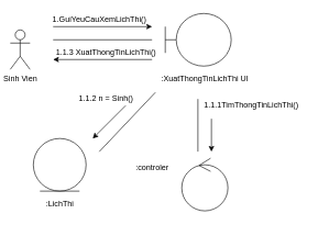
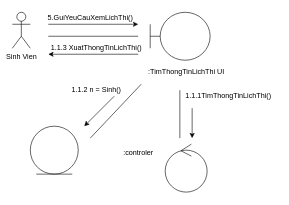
  <mxCell id="0" />
  <mxCell id="1" parent="0" />
- <mxCell id="2" value="Sinh Vien&lt;br&gt;" style="shape=umlActor;verticalLabelPosition=bottom;verticalAlign=top;html=1;outlineConnect=0;" vertex="1" parent="1"><mxGeometry x="15" y="45" width="30" height="60" as="geometry" /></mxCell>
+ <mxCell id="2" value="Sinh Vien&lt;br&gt;" style="shape=umlActor;verticalLabelPosition=bottom;verticalAlign=top;html=1;outlineConnect=0;" vertex="1" parent="1"><mxGeometry x="20" y="20" width="30" height="60" as="geometry" /></mxCell>
  <mxCell id="3" value="" style="endArrow=none;html=1;rounded=0;" edge="1" parent="1"><mxGeometry width="50" height="50" relative="1" as="geometry"><mxPoint x="80" y="60" as="sourcePoint" /><mxPoint x="230" y="60" as="targetPoint" /></mxGeometry></mxCell>
  <mxCell id="4" value="" style="endArrow=classic;html=1;rounded=0;" edge="1" parent="1"><mxGeometry width="50" height="50" relative="1" as="geometry"><mxPoint x="80" y="40" as="sourcePoint" /><mxPoint x="230" y="40" as="targetPoint" /></mxGeometry></mxCell>
- <mxCell id="5" value="1.GuiYeuCauXemLichThi()" style="text;html=1;align=center;verticalAlign=middle;resizable=0;points=[];autosize=1;strokeColor=none;fillColor=none;" vertex="1" parent="1"><mxGeometry x="70" y="20" width="160" height="20" as="geometry" /></mxCell>
+ <mxCell id="5" value="5.GuiYeuCauXemLichThi()" style="text;html=1;align=center;verticalAlign=middle;resizable=0;points=[];autosize=1;strokeColor=none;fillColor=none;" vertex="1" parent="1"><mxGeometry x="70" y="20" width="160" height="20" as="geometry" /></mxCell>
  <mxCell id="6" value="" style="shape=umlBoundary;whiteSpace=wrap;html=1;" vertex="1" parent="1"><mxGeometry x="250" y="20" width="100" height="80" as="geometry" /></mxCell>
  <mxCell id="7" value="" style="endArrow=classic;html=1;rounded=0;" edge="1" parent="1"><mxGeometry width="50" height="50" relative="1" as="geometry"><mxPoint x="230" y="90" as="sourcePoint" /><mxPoint x="80" y="90" as="targetPoint" /></mxGeometry></mxCell>
  <mxCell id="8" value="1.1.3 XuatThongTinLichThi()" style="text;html=1;align=center;verticalAlign=middle;resizable=0;points=[];autosize=1;strokeColor=none;fillColor=none;" vertex="1" parent="1"><mxGeometry x="75" y="70" width="170" height="20" as="geometry" /></mxCell>
- <mxCell id="9" value=":XuatThongTinLichThi UI" style="text;html=1;align=center;verticalAlign=middle;resizable=0;points=[];autosize=1;strokeColor=none;fillColor=none;" vertex="1" parent="1"><mxGeometry x="235" y="110" width="150" height="20" as="geometry" /></mxCell>
+ <mxCell id="9" value=":TimThongTinLichThi UI" style="text;html=1;align=center;verticalAlign=middle;resizable=0;points=[];autosize=1;strokeColor=none;fillColor=none;" vertex="1" parent="1"><mxGeometry x="235" y="110" width="150" height="20" as="geometry" /></mxCell>
  <mxCell id="10" value="" style="endArrow=none;html=1;rounded=0;" edge="1" parent="1"><mxGeometry width="50" height="50" relative="1" as="geometry"><mxPoint x="150" y="230" as="sourcePoint" /><mxPoint x="235" y="140" as="targetPoint" /></mxGeometry></mxCell>
  <mxCell id="11" value="" style="endArrow=none;html=1;rounded=0;" edge="1" parent="1"><mxGeometry width="50" height="50" relative="1" as="geometry"><mxPoint x="299.5" y="230" as="sourcePoint" /><mxPoint x="299.5" y="150" as="targetPoint" /></mxGeometry></mxCell>
  <mxCell id="12" value="" style="endArrow=classic;html=1;rounded=0;" edge="1" parent="1"><mxGeometry width="50" height="50" relative="1" as="geometry"><mxPoint x="190" y="160" as="sourcePoint" /><mxPoint x="140" y="210" as="targetPoint" /></mxGeometry></mxCell>
  <mxCell id="13" value="" style="endArrow=classic;html=1;rounded=0;" edge="1" parent="1"><mxGeometry width="50" height="50" relative="1" as="geometry"><mxPoint x="320" y="180" as="sourcePoint" /><mxPoint x="320" y="230" as="targetPoint" /></mxGeometry></mxCell>
  <mxCell id="14" value="" style="ellipse;shape=umlEntity;whiteSpace=wrap;html=1;" vertex="1" parent="1"><mxGeometry x="50" y="210" width="80" height="80" as="geometry" /></mxCell>
- <mxCell id="15" value=":LichThi" style="text;html=1;align=center;verticalAlign=middle;resizable=0;points=[];autosize=1;strokeColor=none;fillColor=none;" vertex="1" parent="1"><mxGeometry x="60" y="300" width="60" height="20" as="geometry" /></mxCell>
  <mxCell id="16" value="" style="ellipse;shape=umlControl;whiteSpace=wrap;html=1;" vertex="1" parent="1"><mxGeometry x="275" y="240" width="70" height="80" as="geometry" /></mxCell>
  <mxCell id="17" value="1.1.1TimThongTinLichThi()" style="text;html=1;align=center;verticalAlign=middle;resizable=0;points=[];autosize=1;strokeColor=none;fillColor=none;rotation=0;" vertex="1" parent="1"><mxGeometry x="300" y="150" width="160" height="20" as="geometry" /></mxCell>
  <mxCell id="18" value="1.1.2 n = Sinh()" style="text;html=1;align=center;verticalAlign=middle;resizable=0;points=[];autosize=1;strokeColor=none;fillColor=none;" vertex="1" parent="1"><mxGeometry x="105" y="140" width="110" height="20" as="geometry" /></mxCell>
  <mxCell id="19" value=":controler" style="text;html=1;align=center;verticalAlign=middle;resizable=0;points=[];autosize=1;strokeColor=none;fillColor=none;" vertex="1" parent="1"><mxGeometry x="195" y="245" width="70" height="20" as="geometry" /></mxCell>
